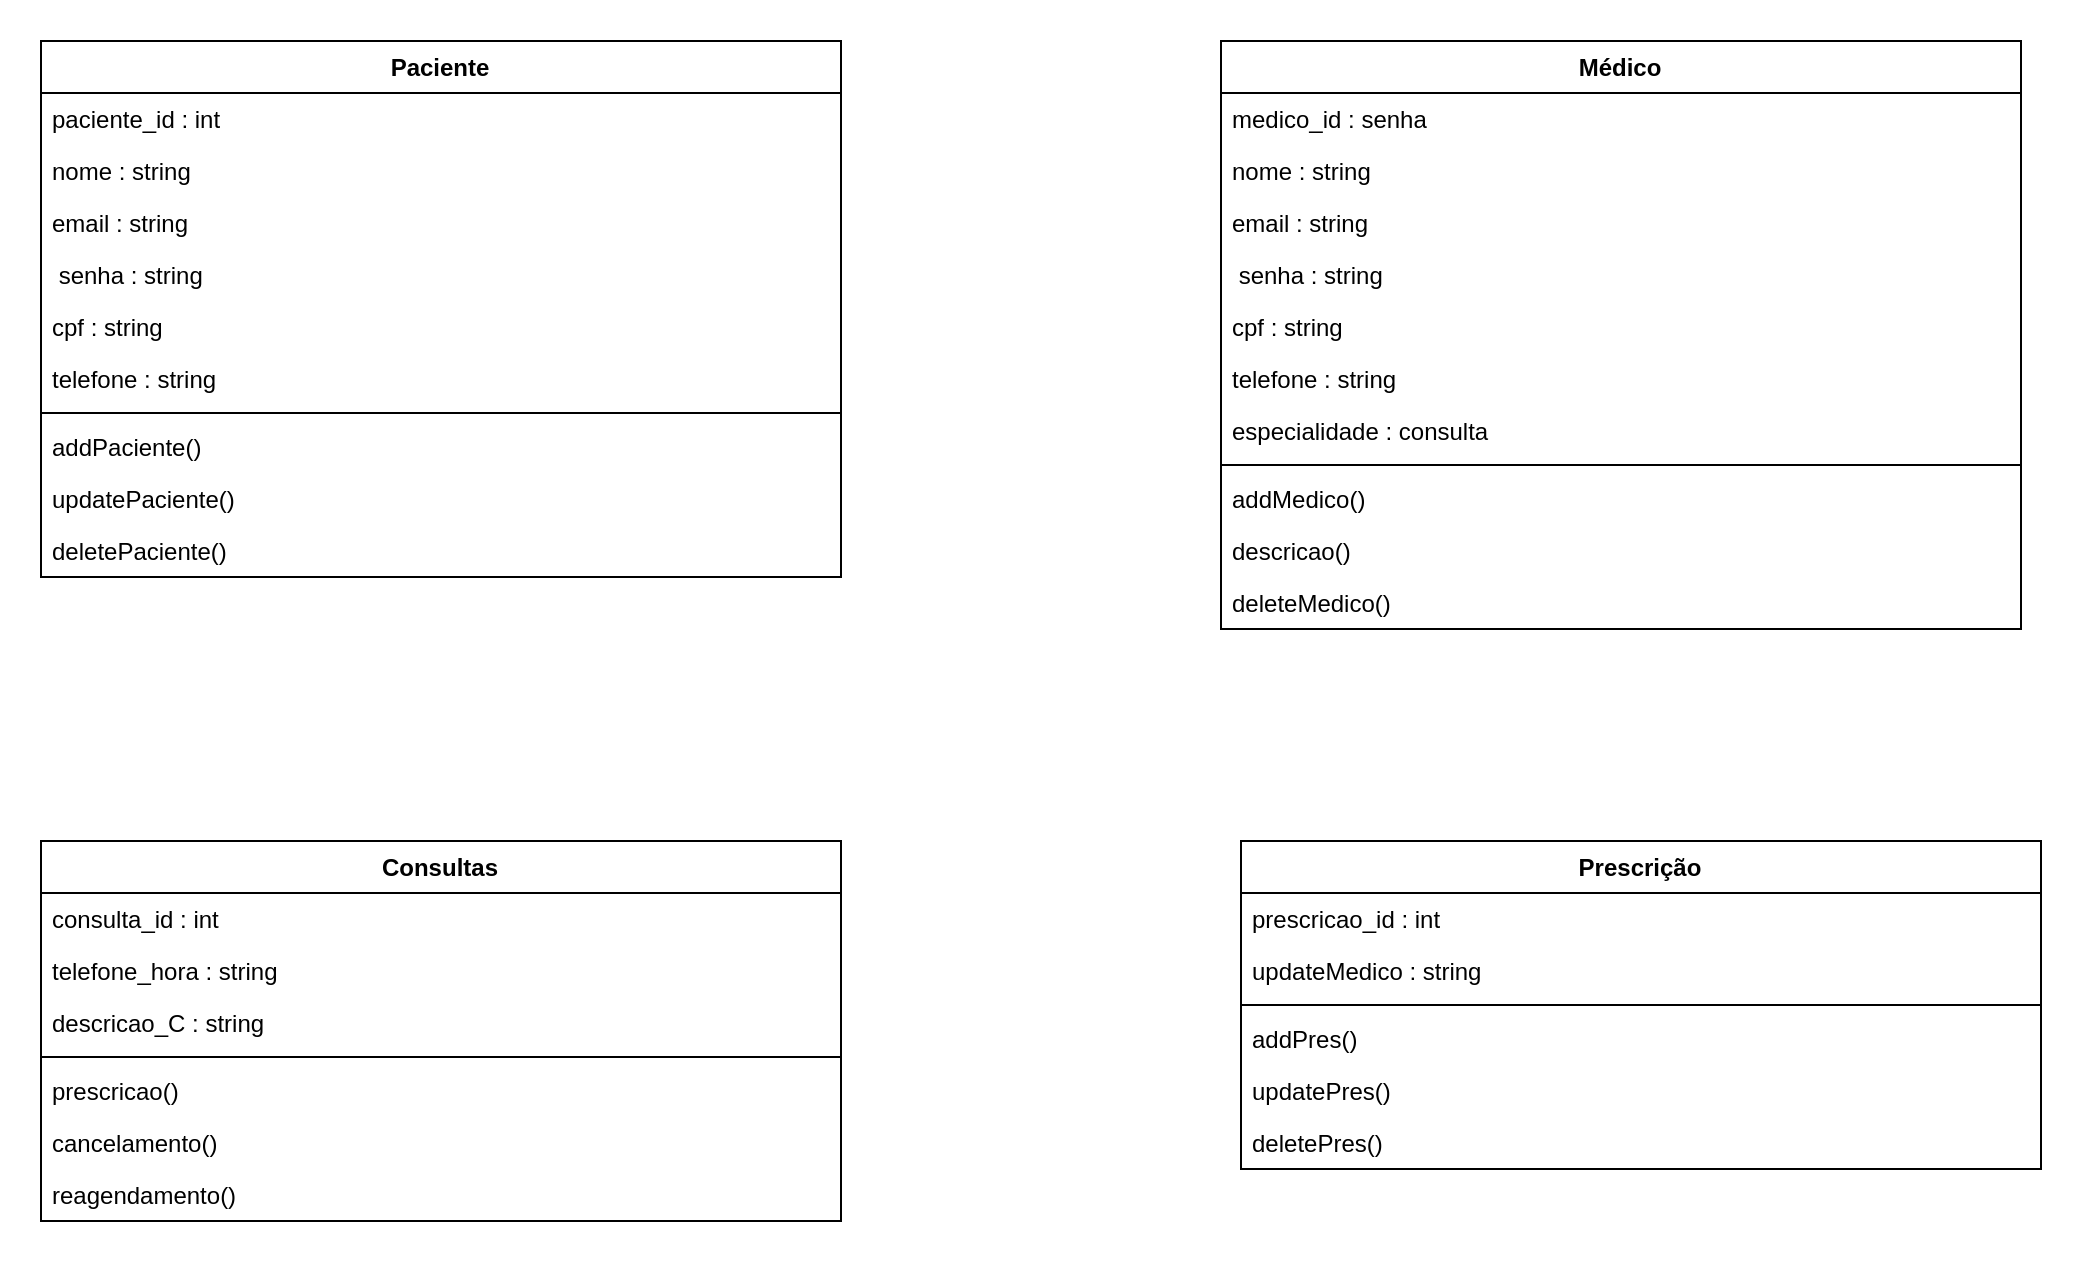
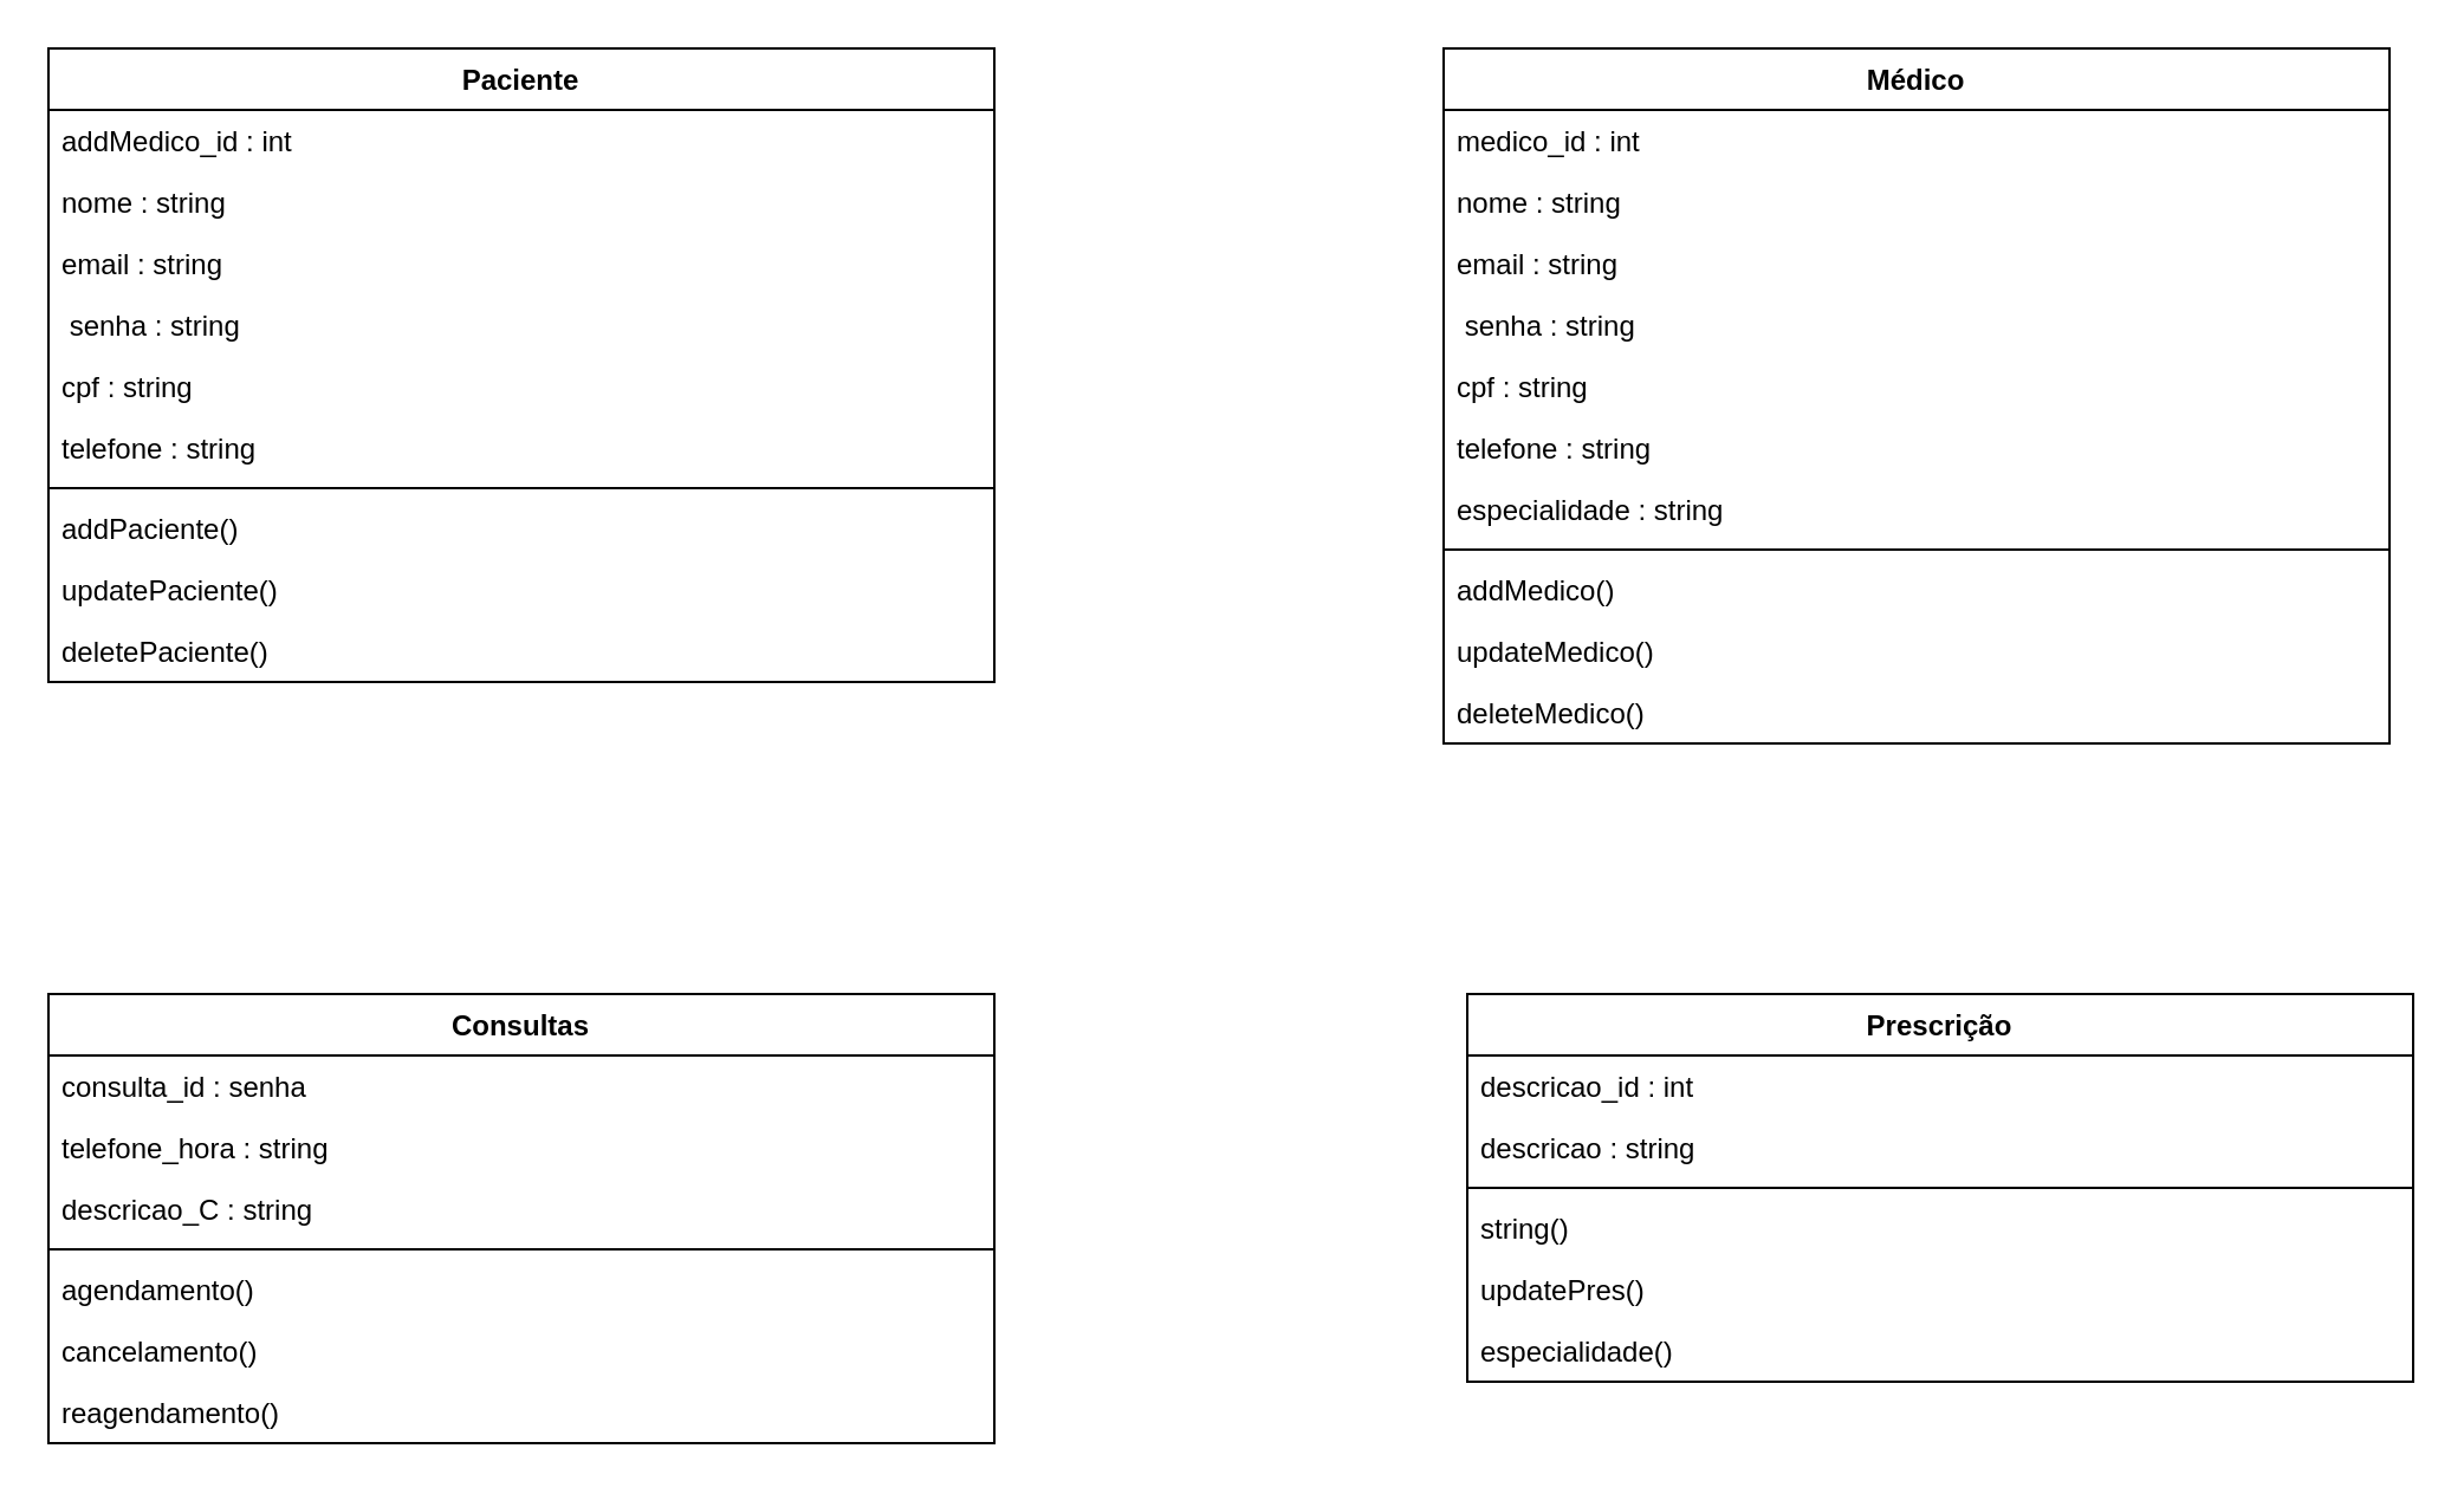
  <mxCell id="0" />
  <mxCell id="1" parent="0" />
  <mxCell id="2" value="Médico" style="swimlane;fontStyle=1;align=center;verticalAlign=top;childLayout=stackLayout;horizontal=1;startSize=26;horizontalStack=0;resizeParent=1;resizeParentMax=0;resizeLast=0;collapsible=1;marginBottom=0;whiteSpace=wrap;html=1;" vertex="1" parent="1"><mxGeometry x="610" width="400" height="294" as="geometry" y="20" /></mxCell>
- <mxCell id="3" value="medico_id : senha" style="text;align=left;verticalAlign=top;spacingLeft=4;spacingRight=4;overflow=hidden;rotatable=0;points=[[0,0.5],[1,0.5]];portConstraint=eastwest;" parent="2" vertex="1"><mxGeometry y="26" width="400" height="26" as="geometry" /></mxCell>
+ <mxCell id="3" value="medico_id : int" style="text;align=left;verticalAlign=top;spacingLeft=4;spacingRight=4;overflow=hidden;rotatable=0;points=[[0,0.5],[1,0.5]];portConstraint=eastwest;" parent="2" vertex="1"><mxGeometry y="26" width="400" height="26" as="geometry" /></mxCell>
  <mxCell id="4" value="nome : string" style="text;align=left;verticalAlign=top;spacingLeft=4;spacingRight=4;overflow=hidden;rotatable=0;points=[[0,0.5],[1,0.5]];portConstraint=eastwest;rounded=0;shadow=0;html=0;" vertex="1" parent="2"><mxGeometry y="52" width="400" height="26" as="geometry" /></mxCell>
  <mxCell id="5" value="email : string" style="text;align=left;verticalAlign=top;spacingLeft=4;spacingRight=4;overflow=hidden;rotatable=0;points=[[0,0.5],[1,0.5]];portConstraint=eastwest;" vertex="1" parent="2"><mxGeometry y="78" width="400" height="26" as="geometry" /></mxCell>
  <mxCell id="6" value=" senha : string" style="text;align=left;verticalAlign=top;spacingLeft=4;spacingRight=4;overflow=hidden;rotatable=0;points=[[0,0.5],[1,0.5]];portConstraint=eastwest;" vertex="1" parent="2"><mxGeometry y="104" width="400" height="26" as="geometry" /></mxCell>
  <mxCell id="7" value="cpf : string" style="text;align=left;verticalAlign=top;spacingLeft=4;spacingRight=4;overflow=hidden;rotatable=0;points=[[0,0.5],[1,0.5]];portConstraint=eastwest;" vertex="1" parent="2"><mxGeometry y="130" width="400" height="26" as="geometry" /></mxCell>
  <mxCell id="8" value="telefone : string" style="text;align=left;verticalAlign=top;spacingLeft=4;spacingRight=4;overflow=hidden;rotatable=0;points=[[0,0.5],[1,0.5]];portConstraint=eastwest;" vertex="1" parent="2"><mxGeometry y="156" width="400" height="26" as="geometry" /></mxCell>
- <mxCell id="9" value="especialidade : consulta" style="text;align=left;verticalAlign=top;spacingLeft=4;spacingRight=4;overflow=hidden;rotatable=0;points=[[0,0.5],[1,0.5]];portConstraint=eastwest;" parent="2" vertex="1"><mxGeometry y="182" width="400" height="26" as="geometry" /></mxCell>
+ <mxCell id="9" value="especialidade : string" style="text;align=left;verticalAlign=top;spacingLeft=4;spacingRight=4;overflow=hidden;rotatable=0;points=[[0,0.5],[1,0.5]];portConstraint=eastwest;" parent="2" vertex="1"><mxGeometry y="182" width="400" height="26" as="geometry" /></mxCell>
  <mxCell id="10" value="" style="line;strokeWidth=1;fillColor=none;align=left;verticalAlign=middle;spacingTop=-1;spacingLeft=3;spacingRight=3;rotatable=0;labelPosition=right;points=[];portConstraint=eastwest;strokeColor=inherit;" vertex="1" parent="2"><mxGeometry y="208" width="400" height="8" as="geometry" /></mxCell>
  <mxCell id="11" value="addMedico()" style="text;strokeColor=none;fillColor=none;align=left;verticalAlign=top;spacingLeft=4;spacingRight=4;overflow=hidden;rotatable=0;points=[[0,0.5],[1,0.5]];portConstraint=eastwest;whiteSpace=wrap;html=1;" vertex="1" parent="2"><mxGeometry y="216" width="400" height="26" as="geometry" /></mxCell>
- <mxCell id="12" value="descricao()" style="text;strokeColor=none;fillColor=none;align=left;verticalAlign=top;spacingLeft=4;spacingRight=4;overflow=hidden;rotatable=0;points=[[0,0.5],[1,0.5]];portConstraint=eastwest;whiteSpace=wrap;html=1;" vertex="1" parent="2"><mxGeometry y="242" width="400" height="26" as="geometry" /></mxCell>
+ <mxCell id="12" value="updateMedico()" style="text;strokeColor=none;fillColor=none;align=left;verticalAlign=top;spacingLeft=4;spacingRight=4;overflow=hidden;rotatable=0;points=[[0,0.5],[1,0.5]];portConstraint=eastwest;whiteSpace=wrap;html=1;" vertex="1" parent="2"><mxGeometry y="242" width="400" height="26" as="geometry" /></mxCell>
  <mxCell id="13" value="deleteMedico()" style="text;strokeColor=none;fillColor=none;align=left;verticalAlign=top;spacingLeft=4;spacingRight=4;overflow=hidden;rotatable=0;points=[[0,0.5],[1,0.5]];portConstraint=eastwest;whiteSpace=wrap;html=1;" vertex="1" parent="2"><mxGeometry y="268" width="400" height="26" as="geometry" /></mxCell>
  <mxCell id="14" value="Paciente" style="swimlane;fontStyle=1;align=center;verticalAlign=top;childLayout=stackLayout;horizontal=1;startSize=26;horizontalStack=0;resizeParent=1;resizeParentMax=0;resizeLast=0;collapsible=1;marginBottom=0;whiteSpace=wrap;html=1;" vertex="1" parent="1"><mxGeometry width="400" height="268" as="geometry" x="20" y="20" /></mxCell>
- <mxCell id="15" value="paciente_id : int" style="text;align=left;verticalAlign=top;spacingLeft=4;spacingRight=4;overflow=hidden;rotatable=0;points=[[0,0.5],[1,0.5]];portConstraint=eastwest;" vertex="1" parent="14"><mxGeometry y="26" width="400" height="26" as="geometry" /></mxCell>
+ <mxCell id="15" value="addMedico_id : int" style="text;align=left;verticalAlign=top;spacingLeft=4;spacingRight=4;overflow=hidden;rotatable=0;points=[[0,0.5],[1,0.5]];portConstraint=eastwest;" vertex="1" parent="14"><mxGeometry y="26" width="400" height="26" as="geometry" /></mxCell>
  <mxCell id="16" value="nome : string" style="text;align=left;verticalAlign=top;spacingLeft=4;spacingRight=4;overflow=hidden;rotatable=0;points=[[0,0.5],[1,0.5]];portConstraint=eastwest;rounded=0;shadow=0;html=0;" vertex="1" parent="14"><mxGeometry y="52" width="400" height="26" as="geometry" /></mxCell>
  <mxCell id="17" value="email : string" style="text;align=left;verticalAlign=top;spacingLeft=4;spacingRight=4;overflow=hidden;rotatable=0;points=[[0,0.5],[1,0.5]];portConstraint=eastwest;" vertex="1" parent="14"><mxGeometry y="78" width="400" height="26" as="geometry" /></mxCell>
  <mxCell id="18" value=" senha : string" style="text;align=left;verticalAlign=top;spacingLeft=4;spacingRight=4;overflow=hidden;rotatable=0;points=[[0,0.5],[1,0.5]];portConstraint=eastwest;" vertex="1" parent="14"><mxGeometry y="104" width="400" height="26" as="geometry" /></mxCell>
  <mxCell id="19" value="cpf : string" style="text;align=left;verticalAlign=top;spacingLeft=4;spacingRight=4;overflow=hidden;rotatable=0;points=[[0,0.5],[1,0.5]];portConstraint=eastwest;" vertex="1" parent="14"><mxGeometry y="130" width="400" height="26" as="geometry" /></mxCell>
  <mxCell id="20" value="telefone : string" style="text;align=left;verticalAlign=top;spacingLeft=4;spacingRight=4;overflow=hidden;rotatable=0;points=[[0,0.5],[1,0.5]];portConstraint=eastwest;" vertex="1" parent="14"><mxGeometry y="156" width="400" height="26" as="geometry" /></mxCell>
  <mxCell id="21" value="" style="line;strokeWidth=1;fillColor=none;align=left;verticalAlign=middle;spacingTop=-1;spacingLeft=3;spacingRight=3;rotatable=0;labelPosition=right;points=[];portConstraint=eastwest;strokeColor=inherit;" vertex="1" parent="14"><mxGeometry y="182" width="400" height="8" as="geometry" /></mxCell>
  <mxCell id="22" value="addPaciente()" style="text;strokeColor=none;fillColor=none;align=left;verticalAlign=top;spacingLeft=4;spacingRight=4;overflow=hidden;rotatable=0;points=[[0,0.5],[1,0.5]];portConstraint=eastwest;whiteSpace=wrap;html=1;" vertex="1" parent="14"><mxGeometry y="190" width="400" height="26" as="geometry" /></mxCell>
  <mxCell id="23" value="updatePaciente()" style="text;strokeColor=none;fillColor=none;align=left;verticalAlign=top;spacingLeft=4;spacingRight=4;overflow=hidden;rotatable=0;points=[[0,0.5],[1,0.5]];portConstraint=eastwest;whiteSpace=wrap;html=1;" vertex="1" parent="14"><mxGeometry y="216" width="400" height="26" as="geometry" /></mxCell>
  <mxCell id="24" value="deletePaciente()" style="text;strokeColor=none;fillColor=none;align=left;verticalAlign=top;spacingLeft=4;spacingRight=4;overflow=hidden;rotatable=0;points=[[0,0.5],[1,0.5]];portConstraint=eastwest;whiteSpace=wrap;html=1;" vertex="1" parent="14"><mxGeometry y="242" width="400" height="26" as="geometry" /></mxCell>
  <mxCell id="25" value="Consultas" style="swimlane;fontStyle=1;align=center;verticalAlign=top;childLayout=stackLayout;horizontal=1;startSize=26;horizontalStack=0;resizeParent=1;resizeParentMax=0;resizeLast=0;collapsible=1;marginBottom=0;whiteSpace=wrap;html=1;" vertex="1" parent="1"><mxGeometry y="420" width="400" height="190" as="geometry" x="20" /></mxCell>
- <mxCell id="26" value="consulta_id : int" style="text;align=left;verticalAlign=top;spacingLeft=4;spacingRight=4;overflow=hidden;rotatable=0;points=[[0,0.5],[1,0.5]];portConstraint=eastwest;" vertex="1" parent="25"><mxGeometry y="26" width="400" height="26" as="geometry" /></mxCell>
+ <mxCell id="26" value="consulta_id : senha" style="text;align=left;verticalAlign=top;spacingLeft=4;spacingRight=4;overflow=hidden;rotatable=0;points=[[0,0.5],[1,0.5]];portConstraint=eastwest;" vertex="1" parent="25"><mxGeometry y="26" width="400" height="26" as="geometry" /></mxCell>
  <mxCell id="27" value="telefone_hora : string" style="text;align=left;verticalAlign=top;spacingLeft=4;spacingRight=4;overflow=hidden;rotatable=0;points=[[0,0.5],[1,0.5]];portConstraint=eastwest;rounded=0;shadow=0;html=0;" vertex="1" parent="25"><mxGeometry y="52" width="400" height="26" as="geometry" /></mxCell>
  <mxCell id="28" value="descricao_C : string" style="text;align=left;verticalAlign=top;spacingLeft=4;spacingRight=4;overflow=hidden;rotatable=0;points=[[0,0.5],[1,0.5]];portConstraint=eastwest;" vertex="1" parent="25"><mxGeometry y="78" width="400" height="26" as="geometry" /></mxCell>
  <mxCell id="29" value="" style="line;strokeWidth=1;fillColor=none;align=left;verticalAlign=middle;spacingTop=-1;spacingLeft=3;spacingRight=3;rotatable=0;labelPosition=right;points=[];portConstraint=eastwest;strokeColor=inherit;" vertex="1" parent="25"><mxGeometry y="104" width="400" height="8" as="geometry" /></mxCell>
- <mxCell id="30" value="prescricao()" style="text;strokeColor=none;fillColor=none;align=left;verticalAlign=top;spacingLeft=4;spacingRight=4;overflow=hidden;rotatable=0;points=[[0,0.5],[1,0.5]];portConstraint=eastwest;whiteSpace=wrap;html=1;" vertex="1" parent="25"><mxGeometry y="112" width="400" height="26" as="geometry" /></mxCell>
+ <mxCell id="30" value="agendamento()" style="text;strokeColor=none;fillColor=none;align=left;verticalAlign=top;spacingLeft=4;spacingRight=4;overflow=hidden;rotatable=0;points=[[0,0.5],[1,0.5]];portConstraint=eastwest;whiteSpace=wrap;html=1;" vertex="1" parent="25"><mxGeometry y="112" width="400" height="26" as="geometry" /></mxCell>
  <mxCell id="31" value="cancelamento()" style="text;strokeColor=none;fillColor=none;align=left;verticalAlign=top;spacingLeft=4;spacingRight=4;overflow=hidden;rotatable=0;points=[[0,0.5],[1,0.5]];portConstraint=eastwest;whiteSpace=wrap;html=1;" vertex="1" parent="25"><mxGeometry y="138" width="400" height="26" as="geometry" /></mxCell>
  <mxCell id="32" value="reagendamento()" style="text;strokeColor=none;fillColor=none;align=left;verticalAlign=top;spacingLeft=4;spacingRight=4;overflow=hidden;rotatable=0;points=[[0,0.5],[1,0.5]];portConstraint=eastwest;whiteSpace=wrap;html=1;" vertex="1" parent="25"><mxGeometry y="164" width="400" height="26" as="geometry" /></mxCell>
  <mxCell id="33" value="Prescrição" style="swimlane;fontStyle=1;align=center;verticalAlign=top;childLayout=stackLayout;horizontal=1;startSize=26;horizontalStack=0;resizeParent=1;resizeParentMax=0;resizeLast=0;collapsible=1;marginBottom=0;whiteSpace=wrap;html=1;" vertex="1" parent="1"><mxGeometry x="620" y="420" width="400" height="164" as="geometry" /></mxCell>
- <mxCell id="34" value="prescricao_id : int" style="text;align=left;verticalAlign=top;spacingLeft=4;spacingRight=4;overflow=hidden;rotatable=0;points=[[0,0.5],[1,0.5]];portConstraint=eastwest;" vertex="1" parent="33"><mxGeometry y="26" width="400" height="26" as="geometry" /></mxCell>
- <mxCell id="35" value="updateMedico : string" style="text;align=left;verticalAlign=top;spacingLeft=4;spacingRight=4;overflow=hidden;rotatable=0;points=[[0,0.5],[1,0.5]];portConstraint=eastwest;rounded=0;shadow=0;html=0;" vertex="1" parent="33"><mxGeometry y="52" width="400" height="26" as="geometry" /></mxCell>
+ <mxCell id="34" value="descricao_id : int" style="text;align=left;verticalAlign=top;spacingLeft=4;spacingRight=4;overflow=hidden;rotatable=0;points=[[0,0.5],[1,0.5]];portConstraint=eastwest;" vertex="1" parent="33"><mxGeometry y="26" width="400" height="26" as="geometry" /></mxCell>
+ <mxCell id="35" value="descricao : string" style="text;align=left;verticalAlign=top;spacingLeft=4;spacingRight=4;overflow=hidden;rotatable=0;points=[[0,0.5],[1,0.5]];portConstraint=eastwest;rounded=0;shadow=0;html=0;" vertex="1" parent="33"><mxGeometry y="52" width="400" height="26" as="geometry" /></mxCell>
  <mxCell id="36" value="" style="line;strokeWidth=1;fillColor=none;align=left;verticalAlign=middle;spacingTop=-1;spacingLeft=3;spacingRight=3;rotatable=0;labelPosition=right;points=[];portConstraint=eastwest;strokeColor=inherit;" vertex="1" parent="33"><mxGeometry y="78" width="400" height="8" as="geometry" /></mxCell>
- <mxCell id="37" value="addPres()" style="text;strokeColor=none;fillColor=none;align=left;verticalAlign=top;spacingLeft=4;spacingRight=4;overflow=hidden;rotatable=0;points=[[0,0.5],[1,0.5]];portConstraint=eastwest;whiteSpace=wrap;html=1;" vertex="1" parent="33"><mxGeometry y="86" width="400" height="26" as="geometry" /></mxCell>
+ <mxCell id="37" value="string()" style="text;strokeColor=none;fillColor=none;align=left;verticalAlign=top;spacingLeft=4;spacingRight=4;overflow=hidden;rotatable=0;points=[[0,0.5],[1,0.5]];portConstraint=eastwest;whiteSpace=wrap;html=1;" vertex="1" parent="33"><mxGeometry y="86" width="400" height="26" as="geometry" /></mxCell>
  <mxCell id="38" value="updatePres()" style="text;strokeColor=none;fillColor=none;align=left;verticalAlign=top;spacingLeft=4;spacingRight=4;overflow=hidden;rotatable=0;points=[[0,0.5],[1,0.5]];portConstraint=eastwest;whiteSpace=wrap;html=1;" vertex="1" parent="33"><mxGeometry y="112" width="400" height="26" as="geometry" /></mxCell>
- <mxCell id="39" value="deletePres()" style="text;strokeColor=none;fillColor=none;align=left;verticalAlign=top;spacingLeft=4;spacingRight=4;overflow=hidden;rotatable=0;points=[[0,0.5],[1,0.5]];portConstraint=eastwest;whiteSpace=wrap;html=1;" vertex="1" parent="33"><mxGeometry y="138" width="400" height="26" as="geometry" /></mxCell>
+ <mxCell id="39" value="especialidade()" style="text;strokeColor=none;fillColor=none;align=left;verticalAlign=top;spacingLeft=4;spacingRight=4;overflow=hidden;rotatable=0;points=[[0,0.5],[1,0.5]];portConstraint=eastwest;whiteSpace=wrap;html=1;" vertex="1" parent="33"><mxGeometry y="138" width="400" height="26" as="geometry" /></mxCell>
